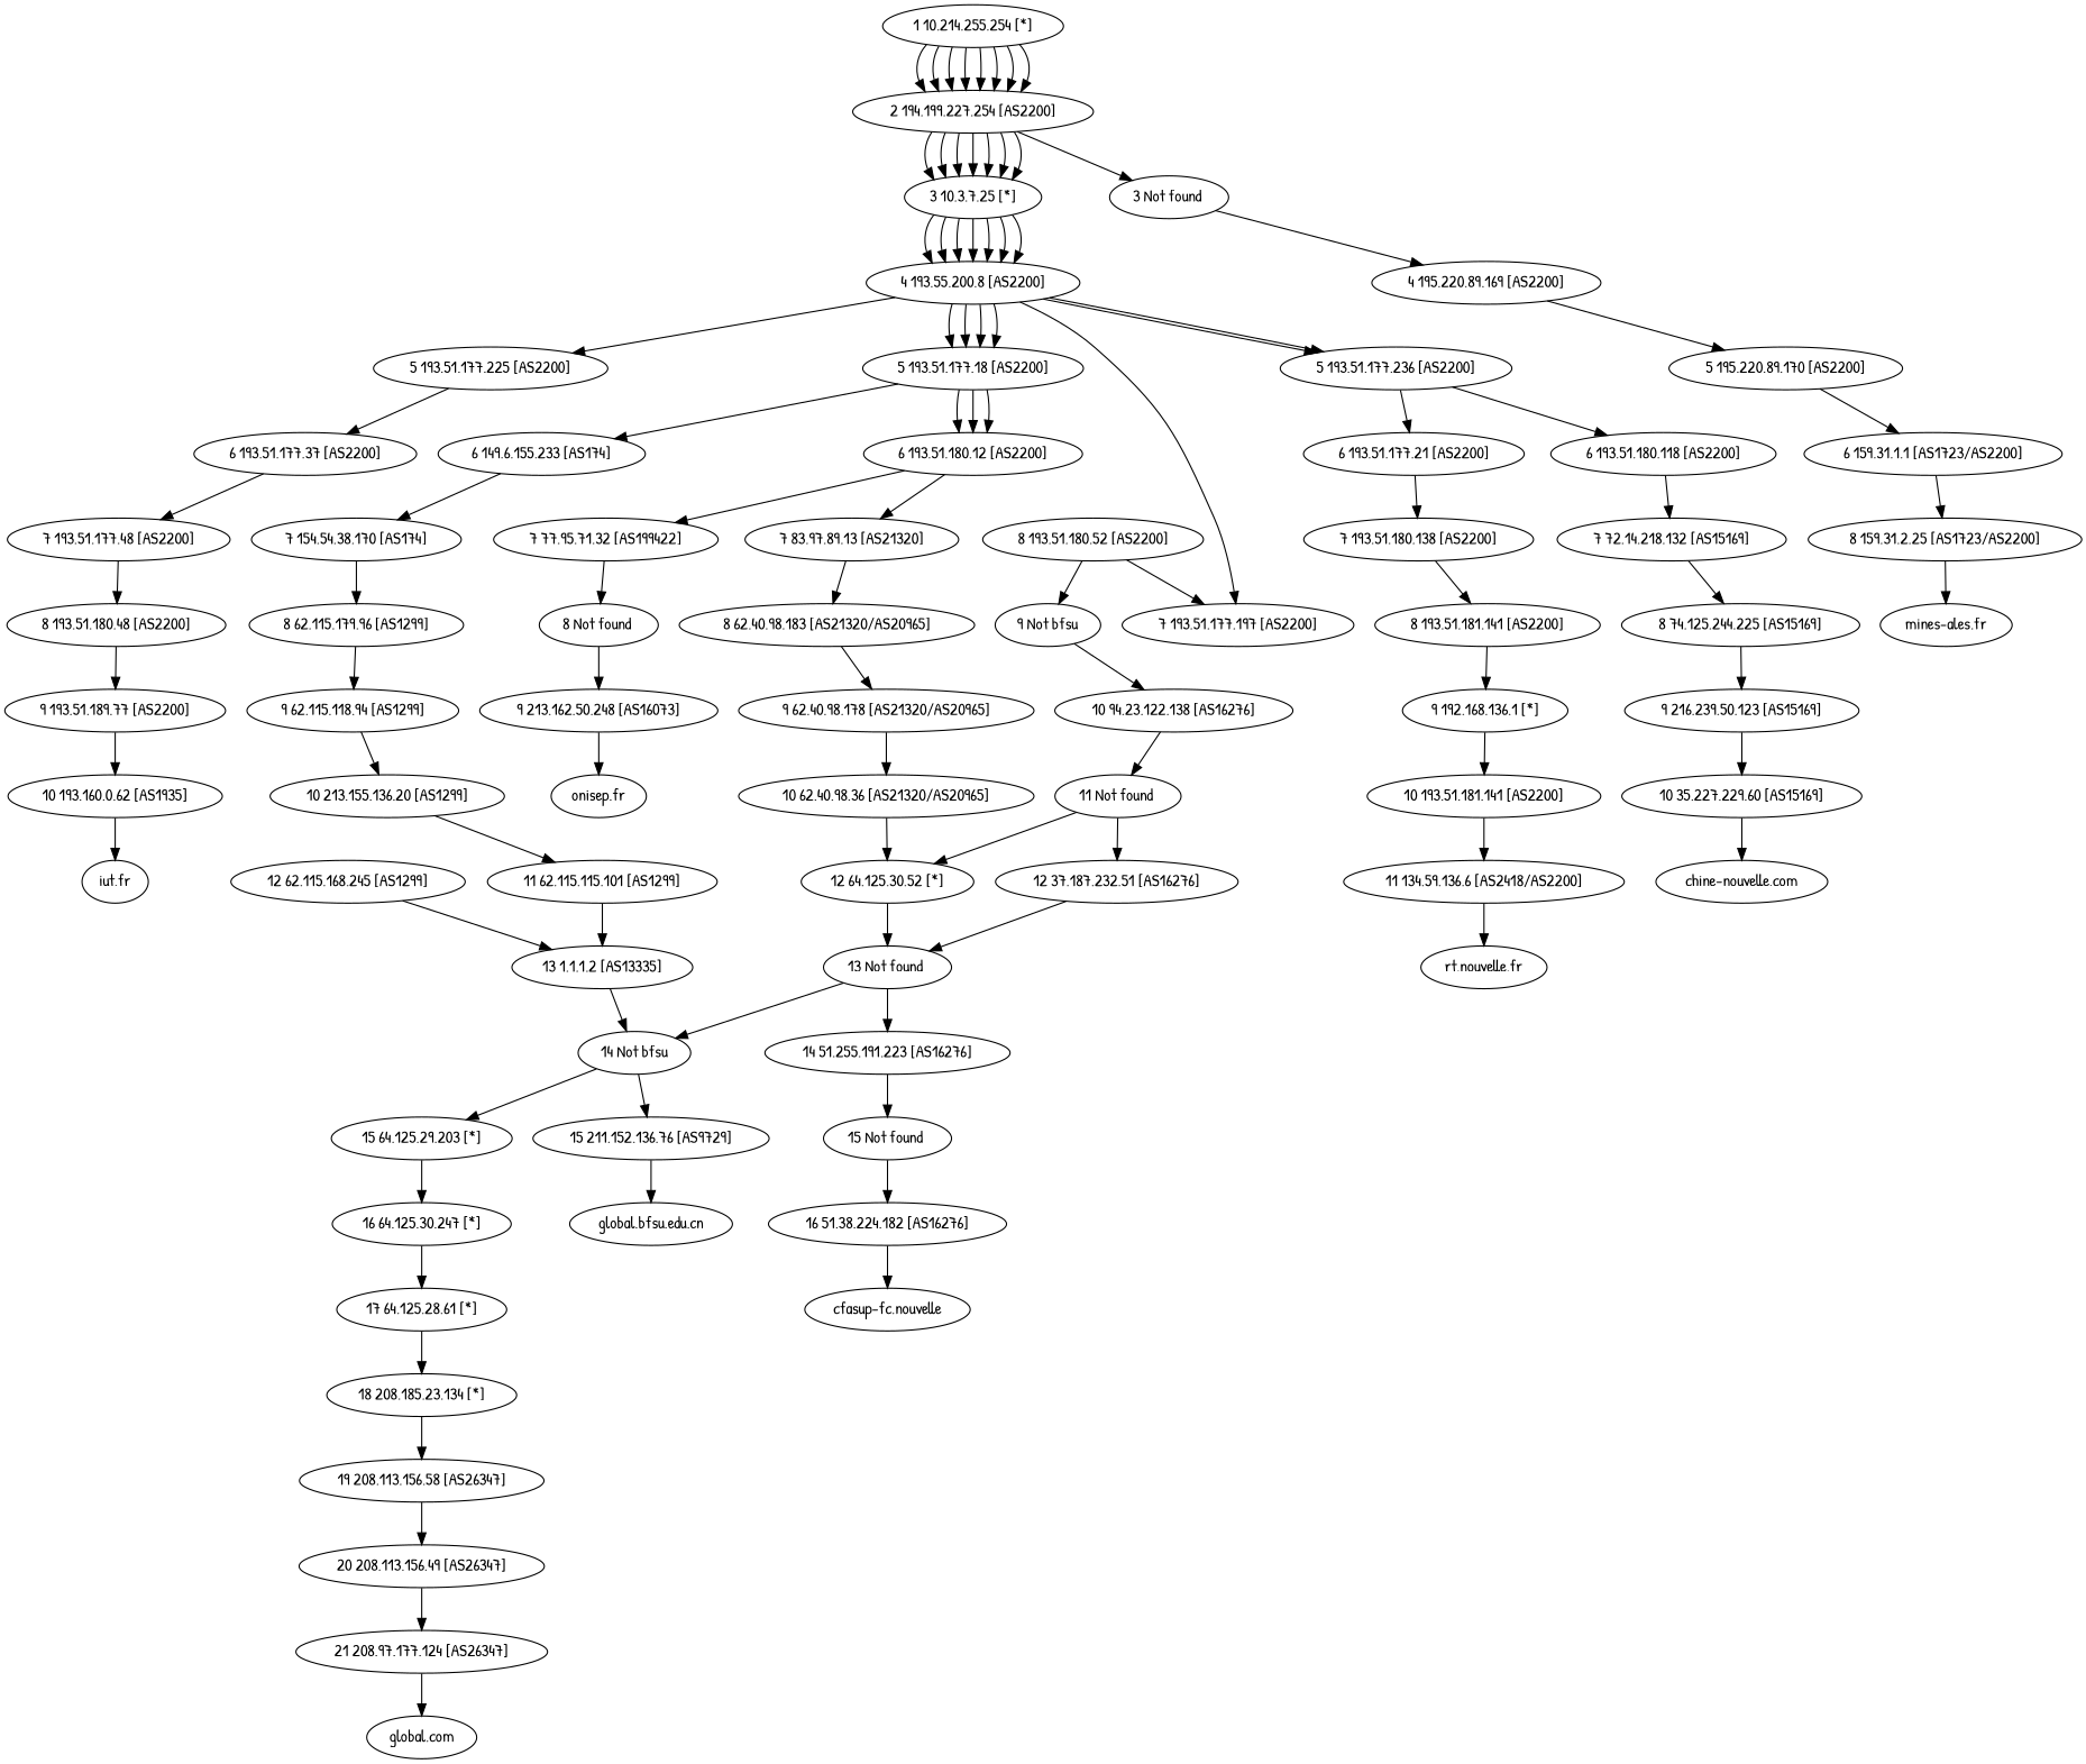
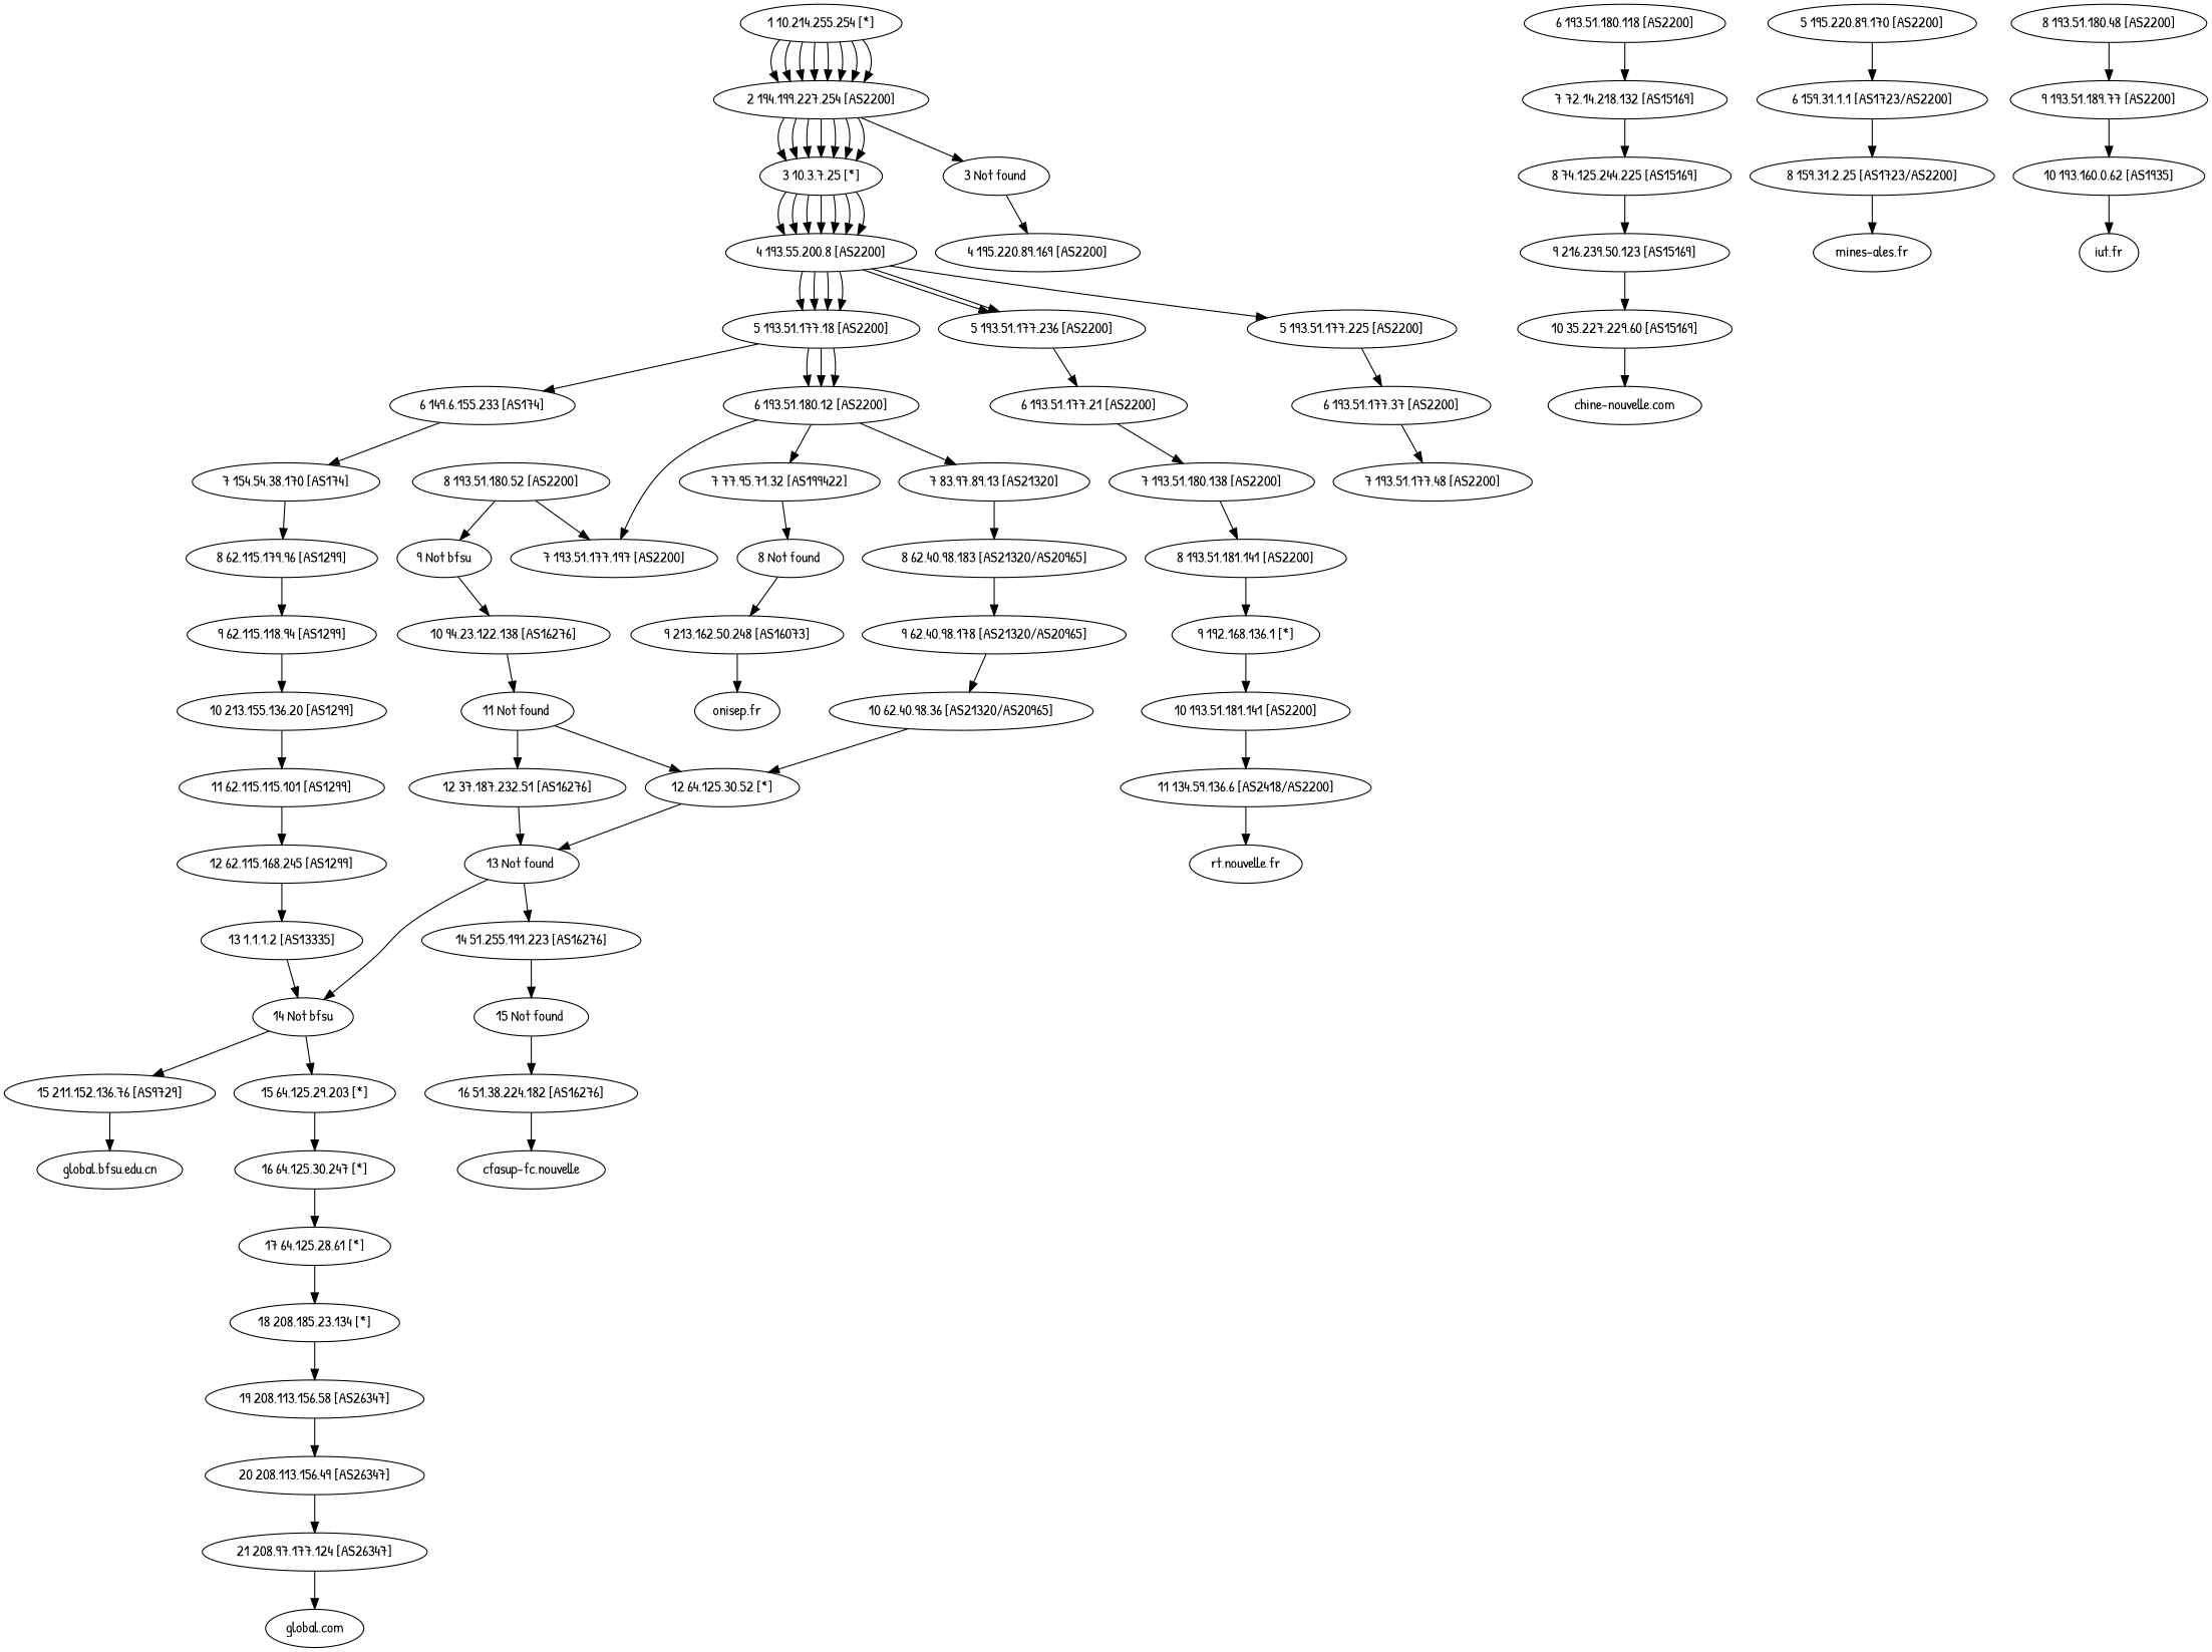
  digraph {
    fontname="Patrick Hand"
    node [fontname="Patrick Hand"]
    edge [fontname="Patrick Hand"]
    "1 10.214.255.254 [*]"
    "2 194.199.227.254 [AS2200]"
    "3 10.3.7.25 [*]"
    "3 Not found "
    "4 193.55.200.8 [AS2200]"
    "4 195.220.89.169 [AS2200]"
    "5 193.51.177.18 [AS2200]"
    "5 193.51.177.236 [AS2200]"
    "5 193.51.177.225 [AS2200]"
    "6 193.51.180.12 [AS2200]"
    "6 149.6.155.233 [AS174]"
    "6 193.51.177.21 [AS2200]"
    "6 193.51.180.118 [AS2200]"
    "6 193.51.177.37 [AS2200]"
    "7 83.97.89.13 [AS21320]"
    "7 193.51.177.197 [AS2200]"
    "7 77.95.71.32 [AS199422]"
    "7 154.54.38.170 [AS174]"
    "8 62.40.98.183 [AS21320/AS20965]"
    "8 Not found "
    "9 62.40.98.178 [AS21320/AS20965]"
    "10 62.40.98.36 [AS21320/AS20965]"
    "12 64.125.30.52 [*]"
    "11 Not found "
    "12 37.187.232.51 [AS16276]"
    "13 Not found "
    n27 [label="14 Not bfsu"]
    "14 51.255.191.223 [AS16276]"
    "15 64.125.29.203 [*]"
    "15 211.152.136.76 [AS9729]"
    "15 Not found "
    "16 64.125.30.247 [*]"
    "global.bfsu.edu.cn"
    "17 64.125.28.61 [*]"
    "18 208.185.23.134 [*]"
    "19 208.113.156.58 [AS26347]"
    "20 208.113.156.49 [AS26347]"
    "21 208.97.177.124 [AS26347]"
    n39 [label="global.com"]
    "7 193.51.180.138 [AS2200]"
    "7 72.14.218.132 [AS15169]"
    "8 193.51.181.141 [AS2200]"
    "9 192.168.136.1 [*]"
    "10 193.51.181.141 [AS2200]"
    "11 134.59.136.6 [AS2418/AS2200]"
    n46 [label="rt.nouvelle.fr"]
    "8 193.51.180.52 [AS2200]"
    n48 [label="9 Not bfsu"]
    "10 94.23.122.138 [AS16276]"
    "16 51.38.224.182 [AS16276]"
    n51 [label="cfasup-fc.nouvelle"]
    "8 74.125.244.225 [AS15169]"
    "9 216.239.50.123 [AS15169]"
    "10 35.227.229.60 [AS15169]"
    "chine-nouvelle.com"
    "5 195.220.89.170 [AS2200]"
    "6 159.31.1.1 [AS1723/AS2200]"
    "8 159.31.2.25 [AS1723/AS2200]"
    "mines-ales.fr"
    "7 193.51.177.48 [AS2200]"
    "8 193.51.180.48 [AS2200]"
    "9 193.51.189.77 [AS2200]"
    "10 193.160.0.62 [AS1935]"
    "iut.fr"
    "9 213.162.50.248 [AS16073]"
    "onisep.fr"
    "8 62.115.179.96 [AS1299]"
    "9 62.115.118.94 [AS1299]"
    "10 213.155.136.20 [AS1299]"
    "11 62.115.115.101 [AS1299]"
    "12 62.115.168.245 [AS1299]"
    "13 1.1.1.2 [AS13335]"
    "1 10.214.255.254 [*]" -> "2 194.199.227.254 [AS2200]"
    "1 10.214.255.254 [*]" -> "2 194.199.227.254 [AS2200]"
    "1 10.214.255.254 [*]" -> "2 194.199.227.254 [AS2200]"
    "1 10.214.255.254 [*]" -> "2 194.199.227.254 [AS2200]"
    "1 10.214.255.254 [*]" -> "2 194.199.227.254 [AS2200]"
    "1 10.214.255.254 [*]" -> "2 194.199.227.254 [AS2200]"
    "1 10.214.255.254 [*]" -> "2 194.199.227.254 [AS2200]"
    "1 10.214.255.254 [*]" -> "2 194.199.227.254 [AS2200]"
    "2 194.199.227.254 [AS2200]" -> "3 10.3.7.25 [*]"
    "2 194.199.227.254 [AS2200]" -> "3 10.3.7.25 [*]"
    "2 194.199.227.254 [AS2200]" -> "3 10.3.7.25 [*]"
    "2 194.199.227.254 [AS2200]" -> "3 10.3.7.25 [*]"
    "2 194.199.227.254 [AS2200]" -> "3 10.3.7.25 [*]"
    "2 194.199.227.254 [AS2200]" -> "3 10.3.7.25 [*]"
    "2 194.199.227.254 [AS2200]" -> "3 10.3.7.25 [*]"
    "2 194.199.227.254 [AS2200]" -> "3 Not found "
    "3 10.3.7.25 [*]" -> "4 193.55.200.8 [AS2200]"
    "3 10.3.7.25 [*]" -> "4 193.55.200.8 [AS2200]"
    "3 10.3.7.25 [*]" -> "4 193.55.200.8 [AS2200]"
    "3 10.3.7.25 [*]" -> "4 193.55.200.8 [AS2200]"
    "3 10.3.7.25 [*]" -> "4 193.55.200.8 [AS2200]"
    "3 10.3.7.25 [*]" -> "4 193.55.200.8 [AS2200]"
    "3 10.3.7.25 [*]" -> "4 193.55.200.8 [AS2200]"
    "3 Not found " -> "4 195.220.89.169 [AS2200]"
    "4 193.55.200.8 [AS2200]" -> "5 193.51.177.18 [AS2200]"
    "4 193.55.200.8 [AS2200]" -> "5 193.51.177.18 [AS2200]"
    "4 193.55.200.8 [AS2200]" -> "5 193.51.177.18 [AS2200]"
    "4 193.55.200.8 [AS2200]" -> "5 193.51.177.18 [AS2200]"
    "4 193.55.200.8 [AS2200]" -> "5 193.51.177.236 [AS2200]"
    "4 193.55.200.8 [AS2200]" -> "5 193.51.177.236 [AS2200]"
    "4 193.55.200.8 [AS2200]" -> "5 193.51.177.225 [AS2200]"
-   "4 195.220.89.169 [AS2200]" -> "5 195.220.89.170 [AS2200]"
    "5 193.51.177.18 [AS2200]" -> "6 193.51.180.12 [AS2200]"
    "5 193.51.177.18 [AS2200]" -> "6 193.51.180.12 [AS2200]"
    "5 193.51.177.18 [AS2200]" -> "6 193.51.180.12 [AS2200]"
    "5 193.51.177.18 [AS2200]" -> "6 149.6.155.233 [AS174]"
    "5 193.51.177.236 [AS2200]" -> "6 193.51.177.21 [AS2200]"
-   "5 193.51.177.236 [AS2200]" -> "6 193.51.180.118 [AS2200]"
    "5 193.51.177.225 [AS2200]" -> "6 193.51.177.37 [AS2200]"
    "6 193.51.180.12 [AS2200]" -> "7 83.97.89.13 [AS21320]"
-   "4 193.55.200.8 [AS2200]" -> "7 193.51.177.197 [AS2200]"
+   "6 193.51.180.12 [AS2200]" -> "7 193.51.177.197 [AS2200]"
    "6 193.51.180.12 [AS2200]" -> "7 77.95.71.32 [AS199422]"
    "6 149.6.155.233 [AS174]" -> "7 154.54.38.170 [AS174]"
    "6 193.51.177.21 [AS2200]" -> "7 193.51.180.138 [AS2200]"
    "6 193.51.180.118 [AS2200]" -> "7 72.14.218.132 [AS15169]"
    "6 193.51.177.37 [AS2200]" -> "7 193.51.177.48 [AS2200]"
    "7 83.97.89.13 [AS21320]" -> "8 62.40.98.183 [AS21320/AS20965]"
    "7 77.95.71.32 [AS199422]" -> "8 Not found "
    "7 154.54.38.170 [AS174]" -> "8 62.115.179.96 [AS1299]"
    "8 62.40.98.183 [AS21320/AS20965]" -> "9 62.40.98.178 [AS21320/AS20965]"
    "8 Not found " -> "9 213.162.50.248 [AS16073]"
    "9 62.40.98.178 [AS21320/AS20965]" -> "10 62.40.98.36 [AS21320/AS20965]"
    "10 62.40.98.36 [AS21320/AS20965]" -> "12 64.125.30.52 [*]"
    "12 64.125.30.52 [*]" -> "13 Not found "
    "11 Not found " -> "12 64.125.30.52 [*]"
    "11 Not found " -> "12 37.187.232.51 [AS16276]"
    "12 37.187.232.51 [AS16276]" -> "13 Not found "
    "13 Not found " -> n27
    "13 Not found " -> "14 51.255.191.223 [AS16276]"
    n27 -> "15 64.125.29.203 [*]"
    n27 -> "15 211.152.136.76 [AS9729]"
    "14 51.255.191.223 [AS16276]" -> "15 Not found "
    "15 64.125.29.203 [*]" -> "16 64.125.30.247 [*]"
    "15 211.152.136.76 [AS9729]" -> "global.bfsu.edu.cn"
    "15 Not found " -> "16 51.38.224.182 [AS16276]"
    "16 64.125.30.247 [*]" -> "17 64.125.28.61 [*]"
    "17 64.125.28.61 [*]" -> "18 208.185.23.134 [*]"
    "18 208.185.23.134 [*]" -> "19 208.113.156.58 [AS26347]"
    "19 208.113.156.58 [AS26347]" -> "20 208.113.156.49 [AS26347]"
    "20 208.113.156.49 [AS26347]" -> "21 208.97.177.124 [AS26347]"
    "21 208.97.177.124 [AS26347]" -> n39
    "7 193.51.180.138 [AS2200]" -> "8 193.51.181.141 [AS2200]"
    "7 72.14.218.132 [AS15169]" -> "8 74.125.244.225 [AS15169]"
    "8 193.51.181.141 [AS2200]" -> "9 192.168.136.1 [*]"
    "9 192.168.136.1 [*]" -> "10 193.51.181.141 [AS2200]"
    "10 193.51.181.141 [AS2200]" -> "11 134.59.136.6 [AS2418/AS2200]"
    "11 134.59.136.6 [AS2418/AS2200]" -> n46
    "8 193.51.180.52 [AS2200]" -> "7 193.51.177.197 [AS2200]"
    "8 193.51.180.52 [AS2200]" -> n48
    n48 -> "10 94.23.122.138 [AS16276]"
    "10 94.23.122.138 [AS16276]" -> "11 Not found "
    "16 51.38.224.182 [AS16276]" -> n51
    "8 74.125.244.225 [AS15169]" -> "9 216.239.50.123 [AS15169]"
    "9 216.239.50.123 [AS15169]" -> "10 35.227.229.60 [AS15169]"
    "10 35.227.229.60 [AS15169]" -> "chine-nouvelle.com"
    "5 195.220.89.170 [AS2200]" -> "6 159.31.1.1 [AS1723/AS2200]"
    "6 159.31.1.1 [AS1723/AS2200]" -> "8 159.31.2.25 [AS1723/AS2200]"
    "8 159.31.2.25 [AS1723/AS2200]" -> "mines-ales.fr"
-   "7 193.51.177.48 [AS2200]" -> "8 193.51.180.48 [AS2200]"
    "8 193.51.180.48 [AS2200]" -> "9 193.51.189.77 [AS2200]"
    "9 193.51.189.77 [AS2200]" -> "10 193.160.0.62 [AS1935]"
    "10 193.160.0.62 [AS1935]" -> "iut.fr"
    "9 213.162.50.248 [AS16073]" -> "onisep.fr"
    "8 62.115.179.96 [AS1299]" -> "9 62.115.118.94 [AS1299]"
    "9 62.115.118.94 [AS1299]" -> "10 213.155.136.20 [AS1299]"
    "10 213.155.136.20 [AS1299]" -> "11 62.115.115.101 [AS1299]"
-   "11 62.115.115.101 [AS1299]" -> "13 1.1.1.2 [AS13335]"
+   "11 62.115.115.101 [AS1299]" -> "12 62.115.168.245 [AS1299]"
    "12 62.115.168.245 [AS1299]" -> "13 1.1.1.2 [AS13335]"
    "13 1.1.1.2 [AS13335]" -> n27
  }
